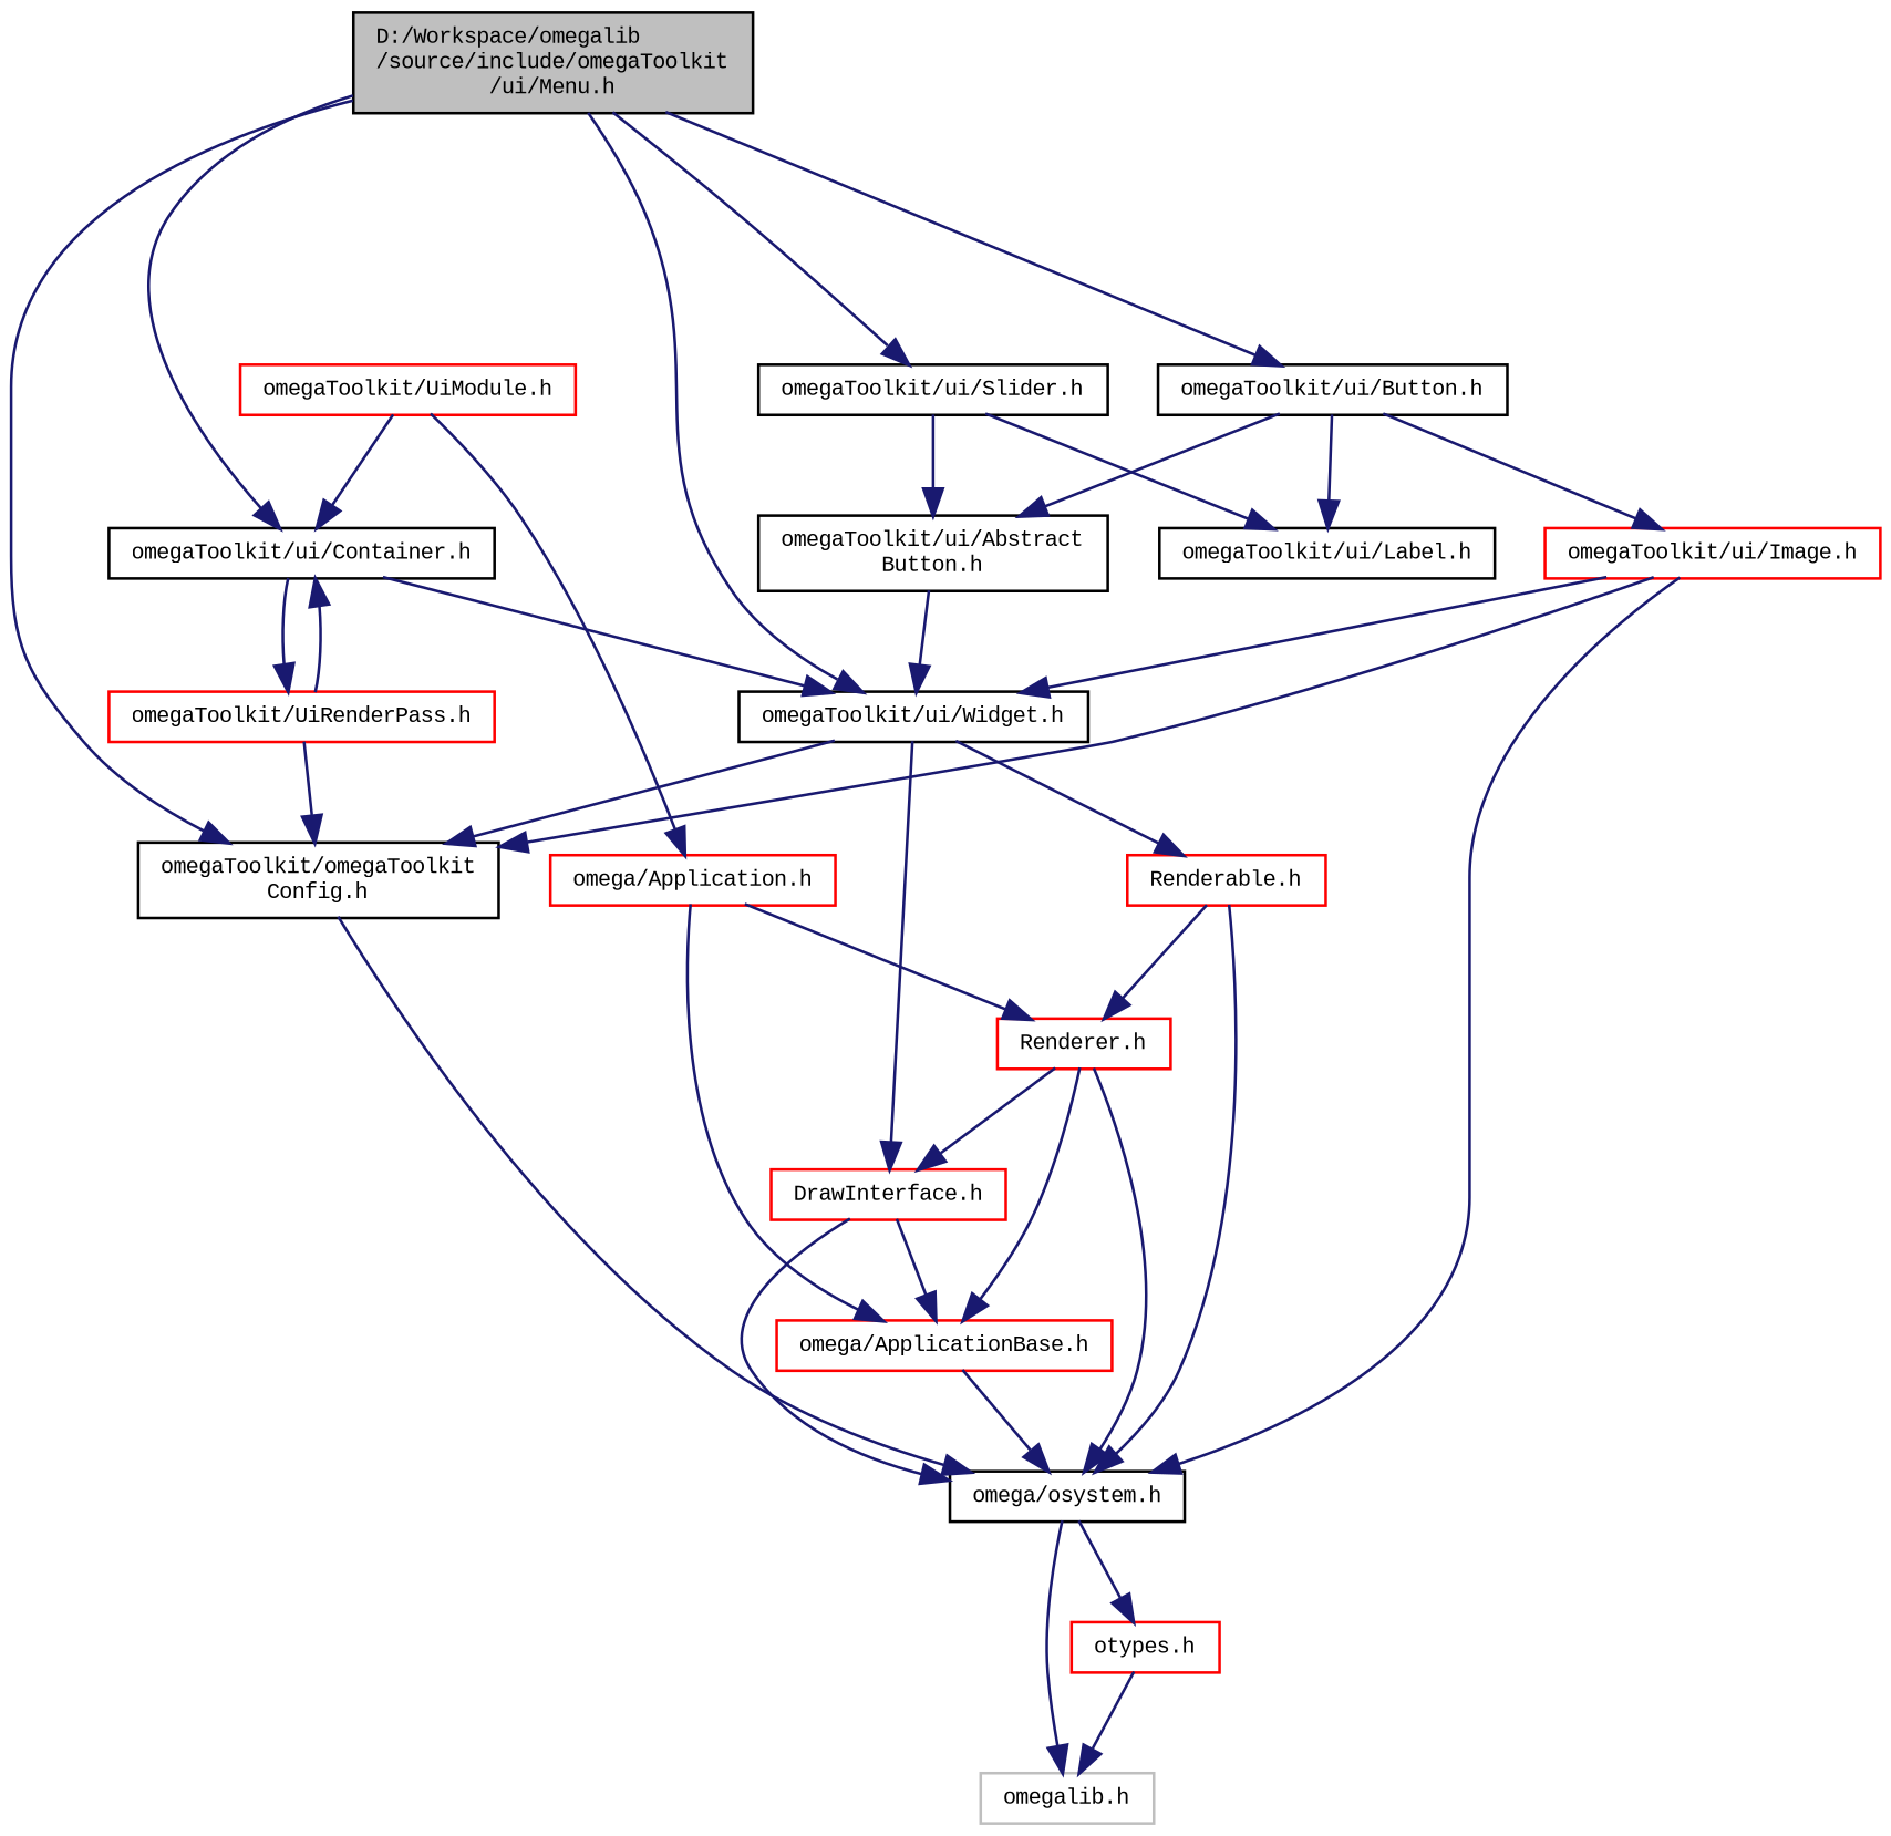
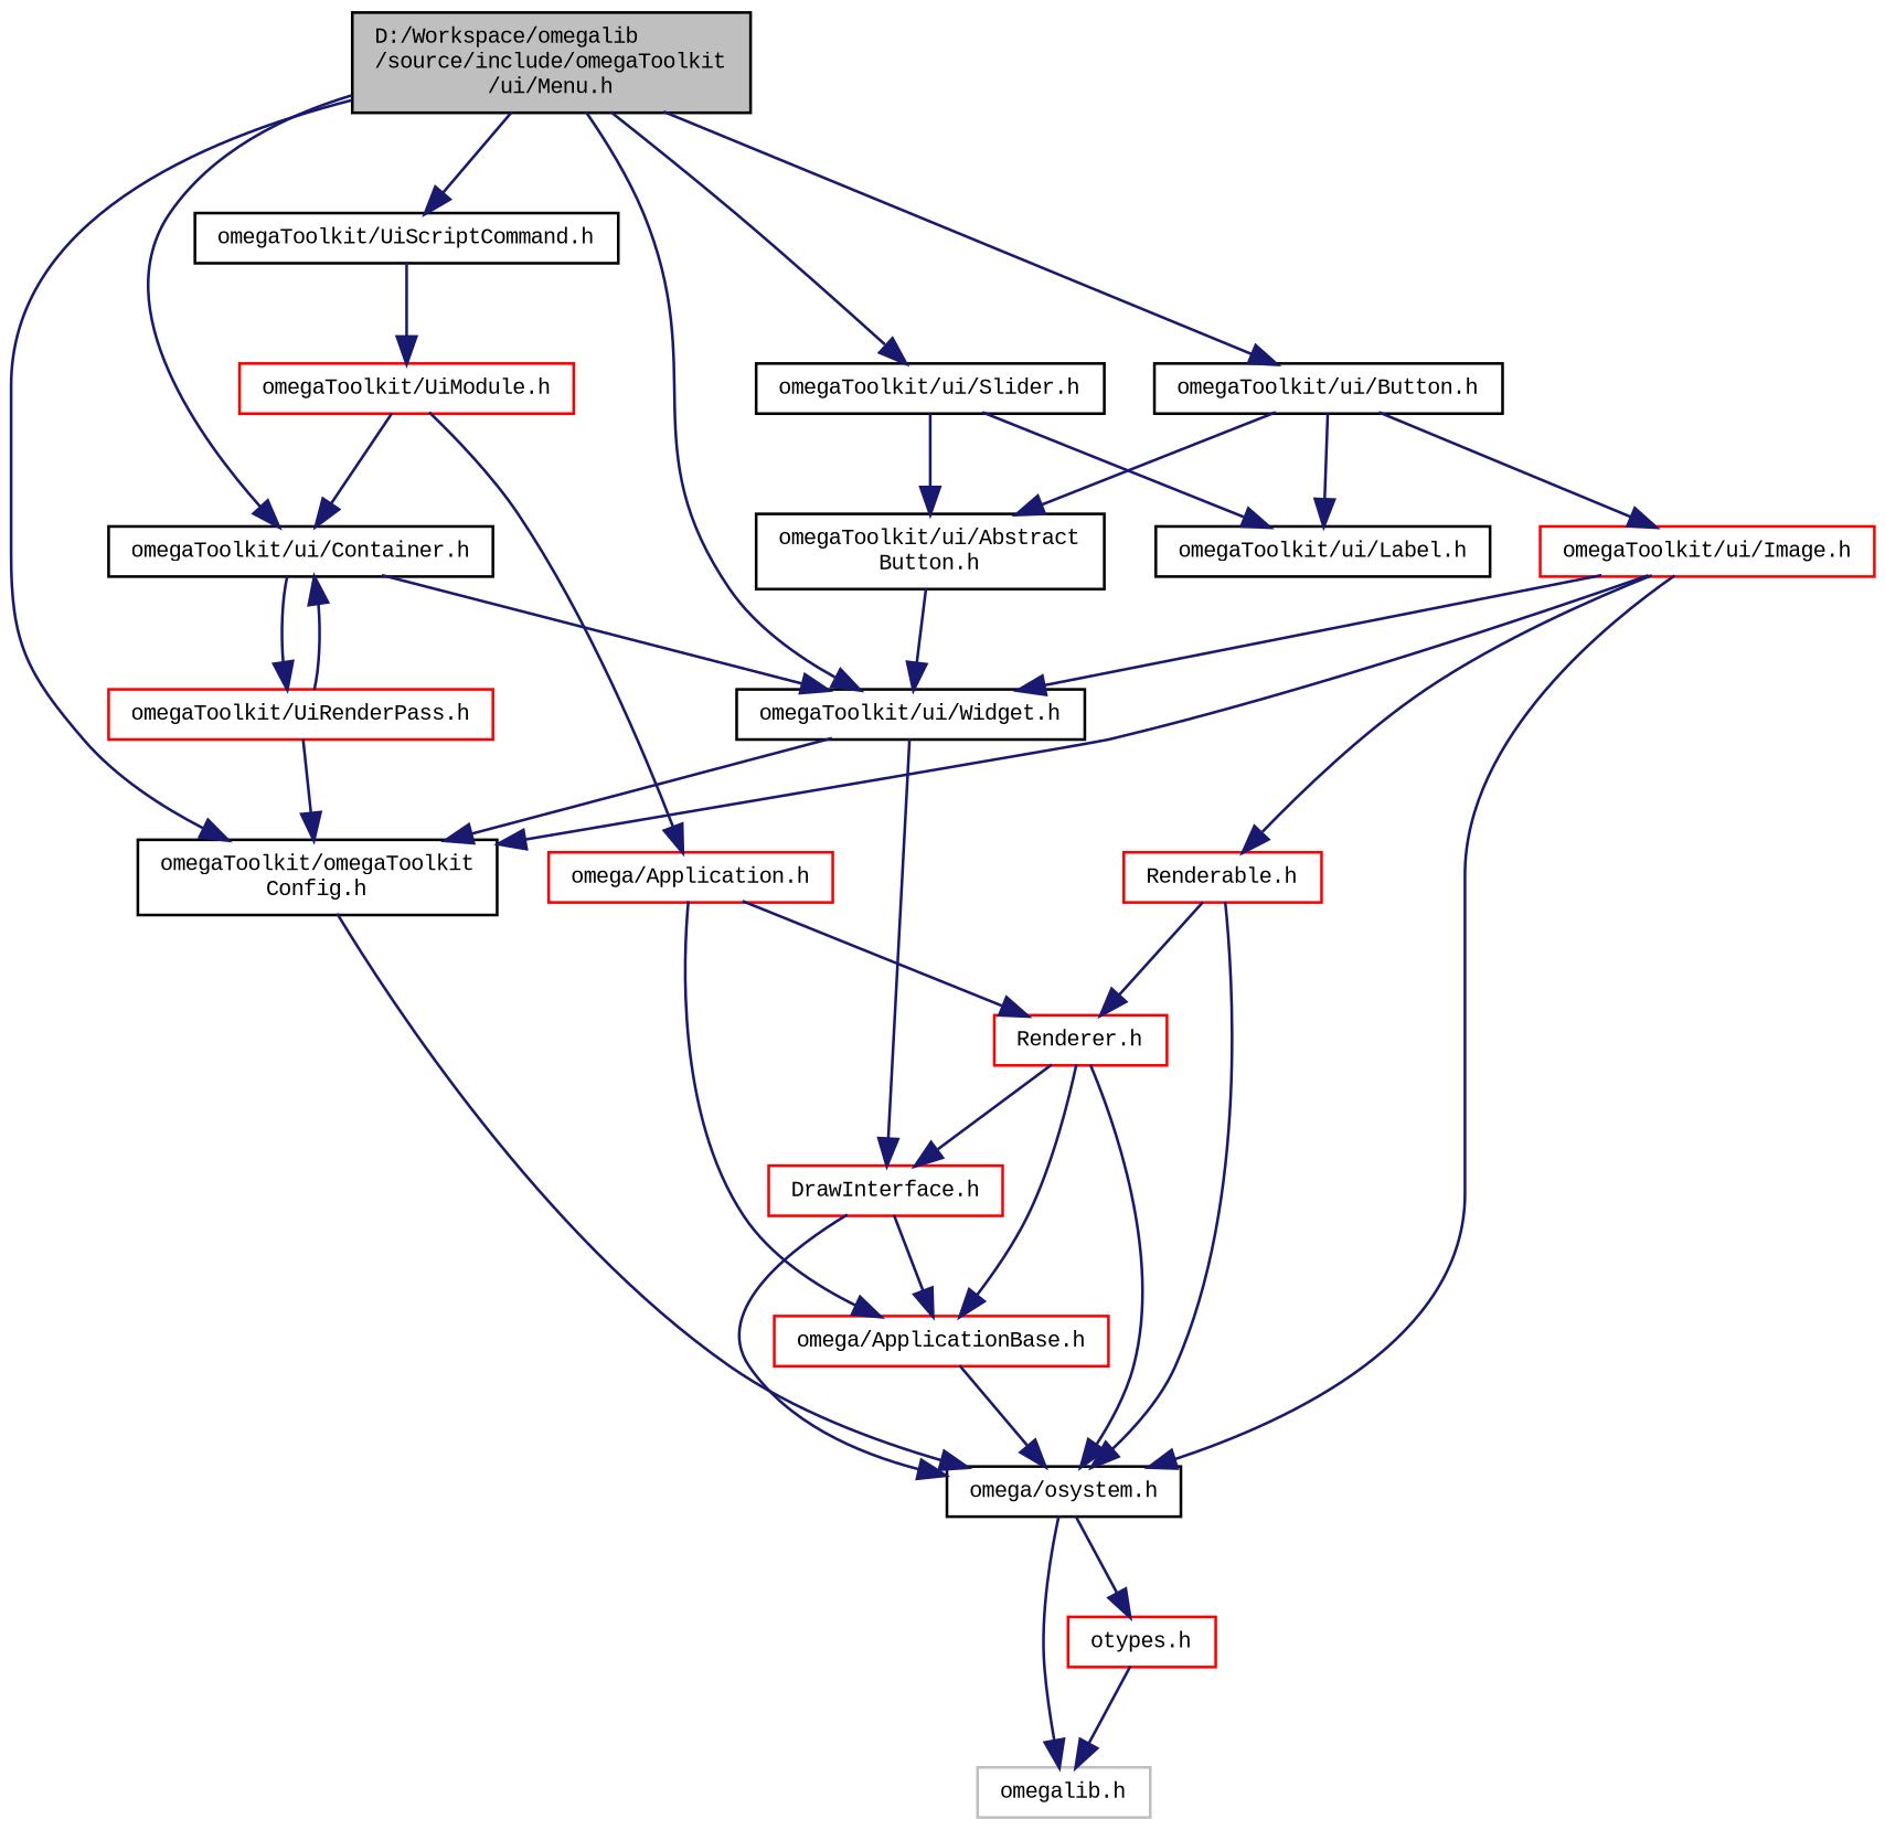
  digraph {
    fontname="Liberation Mono"
    node [color=black fontname="Liberation Mono" fontsize=8 shape=record]
    edge [color=midnightblue fontname="Liberation Mono" fontsize=8 labelfontname="FreeSans.ttf" labelfontsize=8 style=solid]
    n1 [fillcolor=grey75 fontcolor=black height=0.2 label="D:/Workspace/omegalib\l/source/include/omegaToolkit\l/ui/Menu.h" style=filled width=0.4]
    n2 [height=0.2 label="omegaToolkit/omegaToolkit\lConfig.h" width=0.4]
    n3 [height=0.2 label="omegaToolkit/ui/Widget.h" width=0.4]
    n4 [height=0.2 label="omegaToolkit/ui/Button.h" width=0.4]
    n5 [height=0.2 label="omegaToolkit/ui/Slider.h" width=0.4]
    n6 [height=0.2 label="omegaToolkit/ui/Container.h" width=0.4]
+   n7 [height=0.2 label="omegaToolkit/UiScriptCommand.h" width=0.4]
    n8 [height=0.2 label="omega/osystem.h" width=0.4]
    n9 [color=red height=0.2 label="DrawInterface.h" width=0.4]
    n10 [color=red height=0.2 label="Renderable.h" width=0.4]
    n11 [height=0.2 label="omegaToolkit/ui/Abstract\lButton.h" width=0.4]
    n12 [height=0.2 label="omegaToolkit/ui/Label.h" width=0.4]
    n13 [color=red height=0.2 label="omegaToolkit/ui/Image.h" width=0.4]
    n14 [color=red height=0.2 label="omegaToolkit/UiRenderPass.h" width=0.4]
    n15 [color=red height=0.2 label="omegaToolkit/UiModule.h" width=0.4]
    n16 [color=grey75 height=0.2 label="omegalib.h" width=0.4]
    n17 [color=red height=0.2 label="otypes.h" width=0.4]
    n18 [color=red height=0.2 label="omega/Application.h" width=0.4]
    n19 [color=red height=0.2 label="Renderer.h" width=0.4]
    n20 [color=red height=0.2 label="omega/ApplicationBase.h" width=0.4]
    n1 -> n2
    n1 -> n3
    n1 -> n4
    n1 -> n5
    n1 -> n6
+   n1 -> n7
    n2 -> n8
    n3 -> n2
    n3 -> n9
-   n3 -> n10
+   n13 -> n10
    n4 -> n11
    n4 -> n12
    n4 -> n13
    n5 -> n11
    n5 -> n12
    n6 -> n3
    n6 -> n14
+   n7 -> n15
    n8 -> n16
    n8 -> n17
    n9 -> n8
    n9 -> n20
    n10 -> n8
    n10 -> n19
    n11 -> n3
    n13 -> n2
    n13 -> n3
    n13 -> n8
    n14 -> n2
    n14 -> n6
    n15 -> n6
    n15 -> n18
    n17 -> n16
    n18 -> n19
    n18 -> n20
    n19 -> n8
    n19 -> n9
    n19 -> n20
    n20 -> n8
  }
